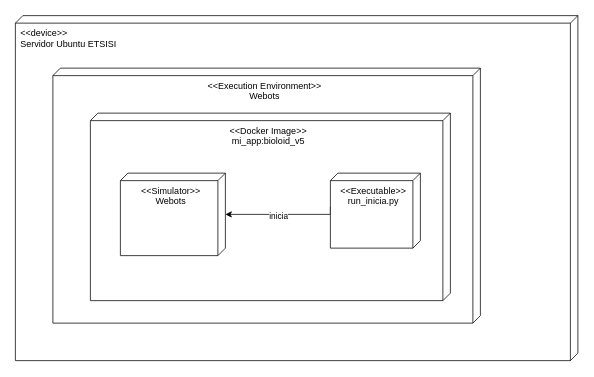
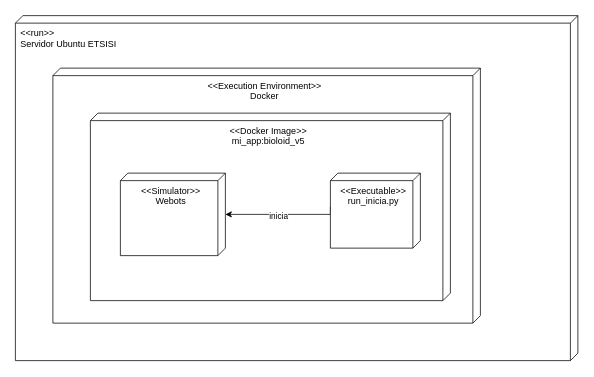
  <mxCell id="0" />
  <mxCell id="1" parent="0" />
- <mxCell id="2" value="&amp;lt;&amp;lt;device&amp;gt;&amp;gt;&lt;div&gt;Servidor Ubuntu ETSISI&lt;/div&gt;" style="verticalAlign=top;align=left;shape=cube;size=10;direction=south;fontStyle=0;html=1;boundedLbl=1;spacingLeft=5;whiteSpace=wrap;" vertex="1" parent="1"><mxGeometry x="20" y="20" width="750" height="460" as="geometry" /></mxCell>
- <mxCell id="3" value="&amp;lt;&amp;lt;Execution Environment&amp;gt;&amp;gt;&lt;div&gt;Webots&lt;/div&gt;" style="verticalAlign=top;align=center;shape=cube;size=10;direction=south;html=1;boundedLbl=1;spacingLeft=5;whiteSpace=wrap;" vertex="1" parent="2"><mxGeometry x="50" y="70" width="570" height="340" as="geometry" /></mxCell>
+ <mxCell id="2" value="&amp;lt;&amp;lt;run&amp;gt;&amp;gt;&lt;div&gt;Servidor Ubuntu ETSISI&lt;/div&gt;" style="verticalAlign=top;align=left;shape=cube;size=10;direction=south;fontStyle=0;html=1;boundedLbl=1;spacingLeft=5;whiteSpace=wrap;" vertex="1" parent="1"><mxGeometry x="20" y="20" width="750" height="460" as="geometry" /></mxCell>
+ <mxCell id="3" value="&amp;lt;&amp;lt;Execution Environment&amp;gt;&amp;gt;&lt;div&gt;Docker&lt;/div&gt;" style="verticalAlign=top;align=center;shape=cube;size=10;direction=south;html=1;boundedLbl=1;spacingLeft=5;whiteSpace=wrap;" vertex="1" parent="2"><mxGeometry x="50" y="70" width="570" height="340" as="geometry" /></mxCell>
  <mxCell id="4" value="&amp;lt;&amp;lt;Docker Image&amp;gt;&amp;gt;&lt;div&gt;mi_app:bioloid_v5&lt;/div&gt;" style="verticalAlign=top;align=center;shape=cube;size=10;direction=south;html=1;boundedLbl=1;spacingLeft=5;whiteSpace=wrap;" vertex="1" parent="2"><mxGeometry x="100" y="130" width="480" height="250" as="geometry" /></mxCell>
  <mxCell id="5" value="&amp;lt;&amp;lt;Simulator&amp;gt;&amp;gt;&lt;div&gt;Webots&lt;/div&gt;" style="verticalAlign=top;align=center;shape=cube;size=10;direction=south;html=1;boundedLbl=1;spacingLeft=5;whiteSpace=wrap;" vertex="1" parent="2"><mxGeometry width="140" height="110" relative="1" as="geometry"><mxPoint x="140" y="210" as="offset" /></mxGeometry></mxCell>
  <mxCell id="6" style="edgeStyle=orthogonalEdgeStyle;rounded=0;orthogonalLoop=1;jettySize=auto;html=1;exitX=0;exitY=0;exitDx=45;exitDy=120;exitPerimeter=0;" edge="1" parent="2" source="8" target="5"><mxGeometry relative="1" as="geometry"><Array as="points"><mxPoint x="420" y="265" /></Array></mxGeometry></mxCell>
  <mxCell id="7" value="inicia" style="edgeLabel;html=1;align=center;verticalAlign=middle;resizable=0;points=[];" connectable="0" vertex="1" parent="6"><mxGeometry x="0.267" y="2" relative="1" as="geometry"><mxPoint x="15" as="offset" /></mxGeometry></mxCell>
  <mxCell id="8" value="&amp;lt;&amp;lt;Executable&amp;gt;&amp;gt;&lt;div&gt;run_inicia.py&lt;/div&gt;" style="verticalAlign=top;align=center;shape=cube;size=10;direction=south;html=1;boundedLbl=1;spacingLeft=5;whiteSpace=wrap;" vertex="1" parent="2"><mxGeometry x="420" y="210" width="120" height="100" as="geometry" /></mxCell>
